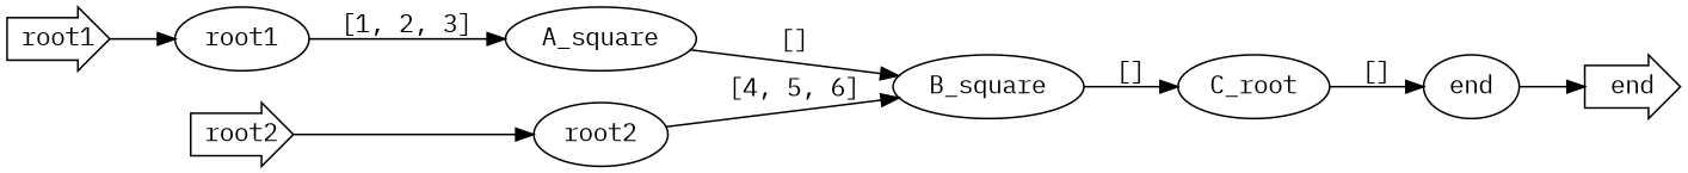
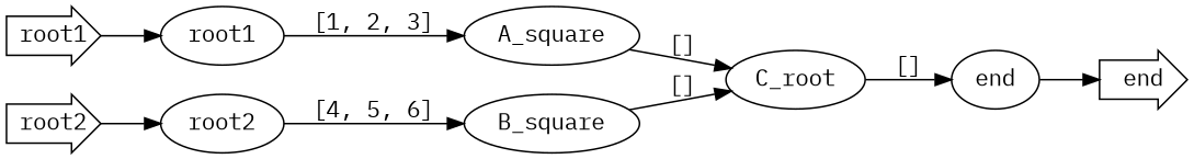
  digraph {
    fontname="IBM Plex Mono"
    rankdir=LR
    node [fontname="IBM Plex Mono"]
    edge [fontname="IBM Plex Mono"]
    root1 [shape=rarrow]
    n2 [label=root1]
    n3 [label=A_square]
    n4 [label=C_root]
    root2 [shape=rarrow]
    n6 [label=root2]
    n7 [label=B_square]
    end [shape=rarrow]
    n9 [label=end]
    root1 -> n2
    n2 -> n3 [label="[1, 2, 3]"]
-   n3 -> n7 [label="[]"]
+   n3 -> n4 [label="[]"]
    n4 -> n9 [label="[]"]
    root2 -> n6
    n6 -> n7 [label="[4, 5, 6]"]
    n7 -> n4 [label="[]"]
    n9 -> end
  }
